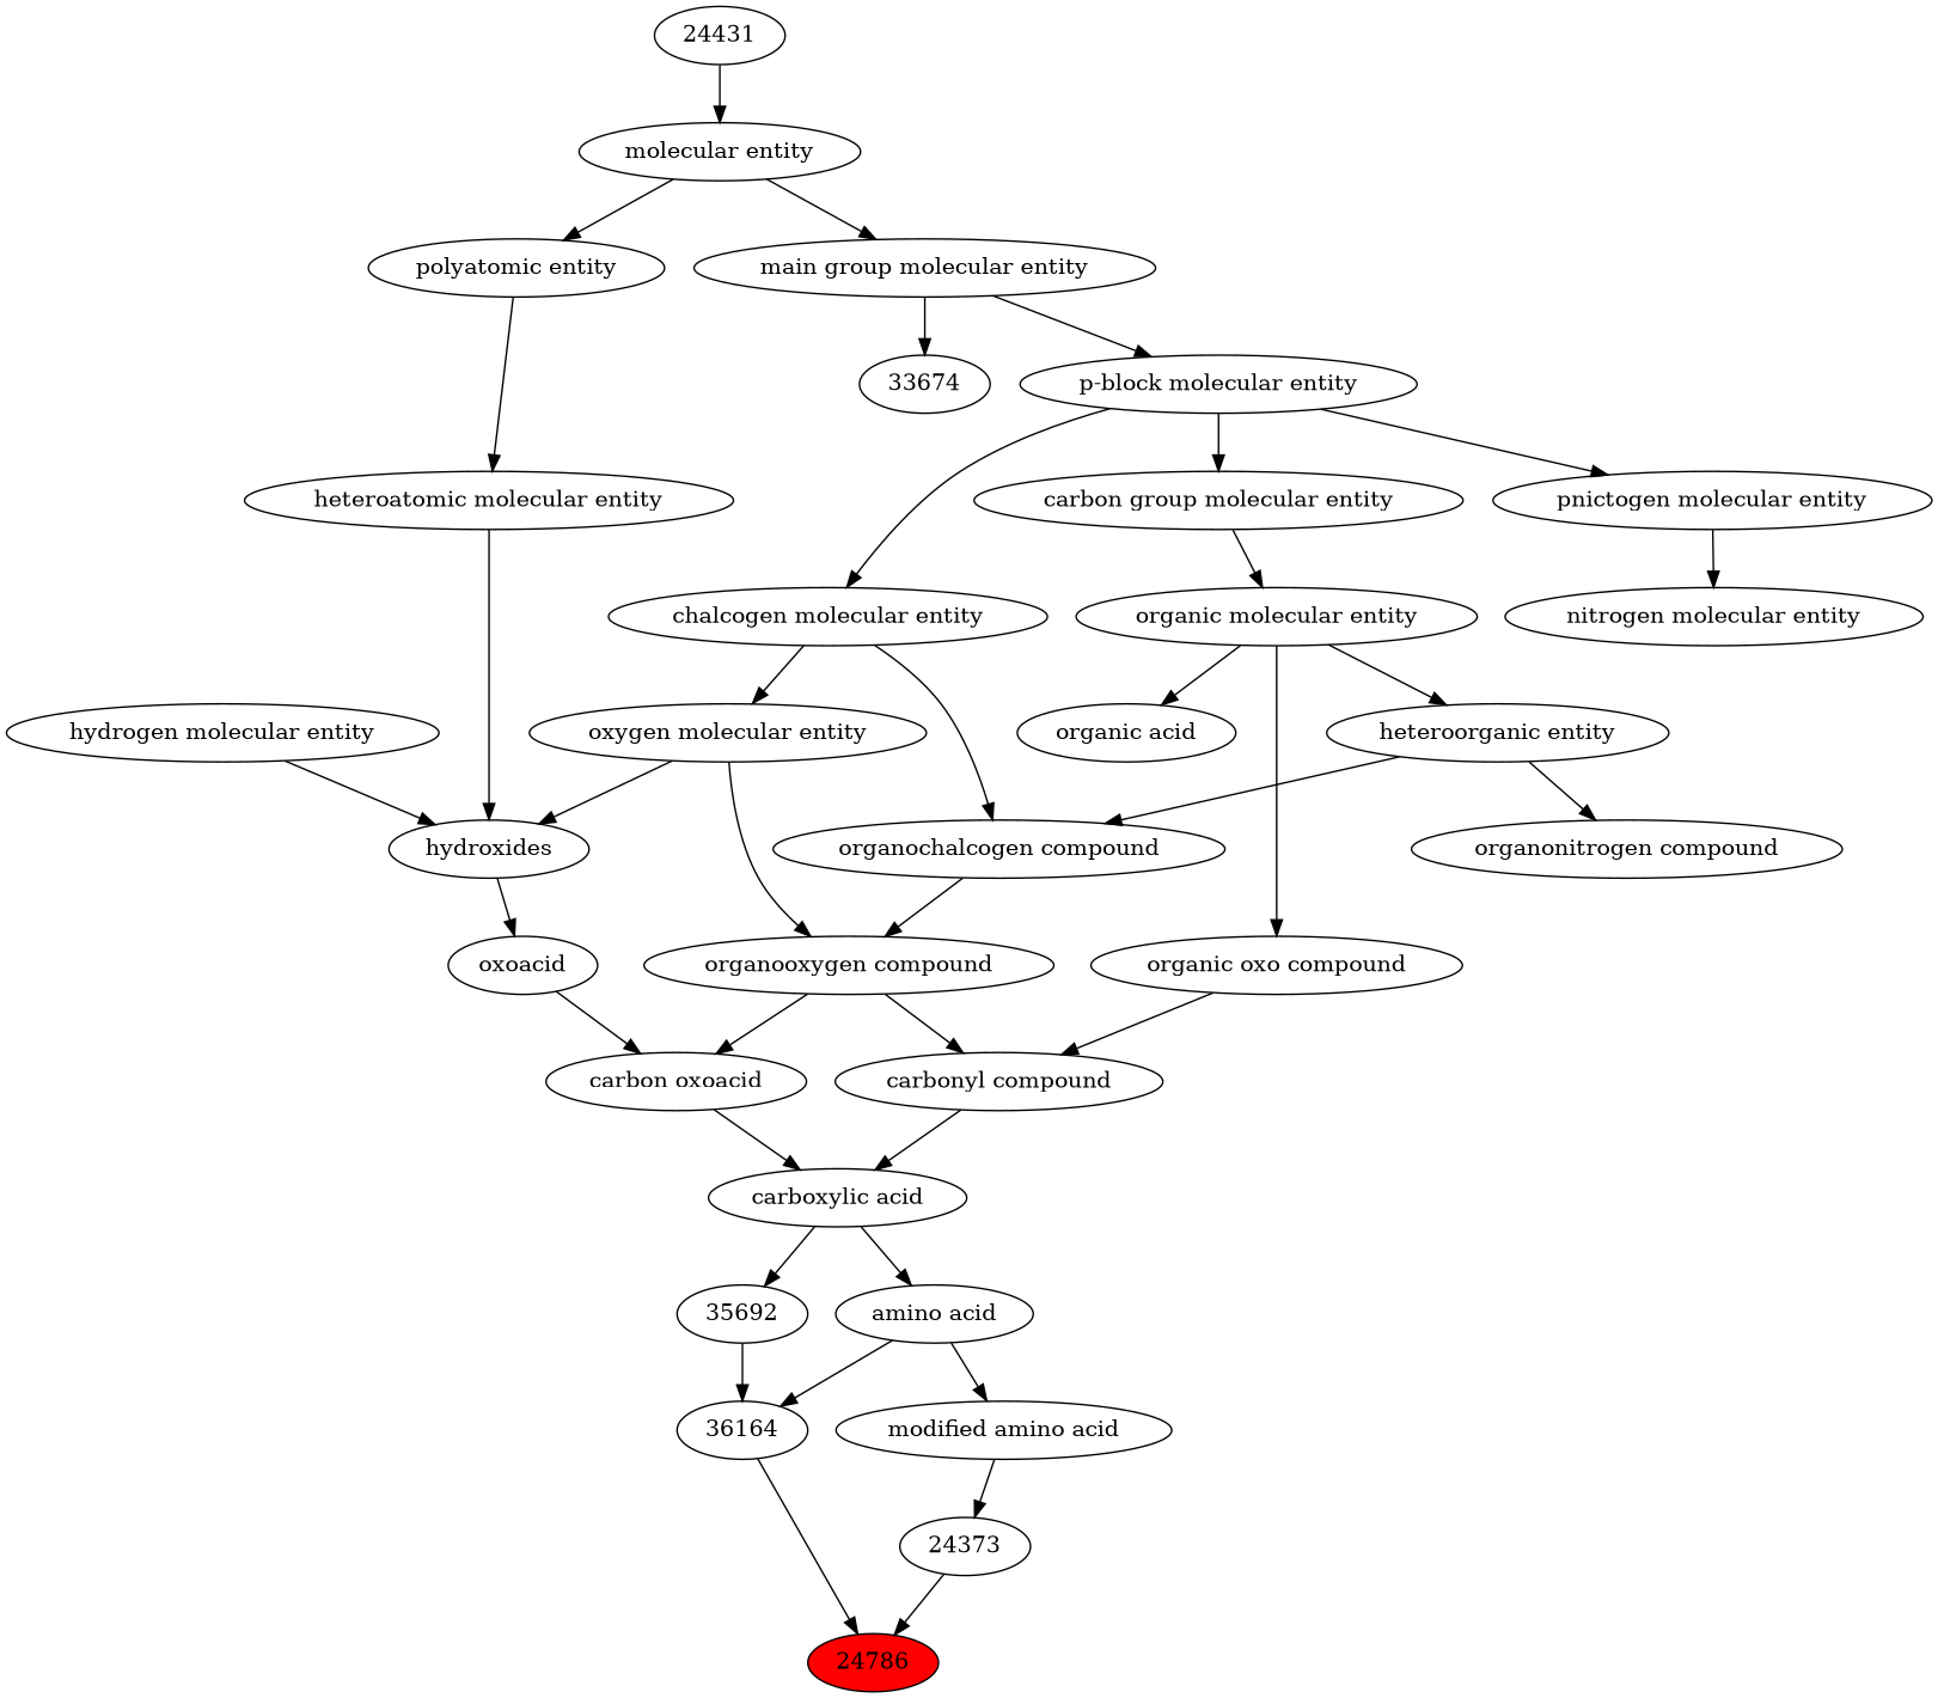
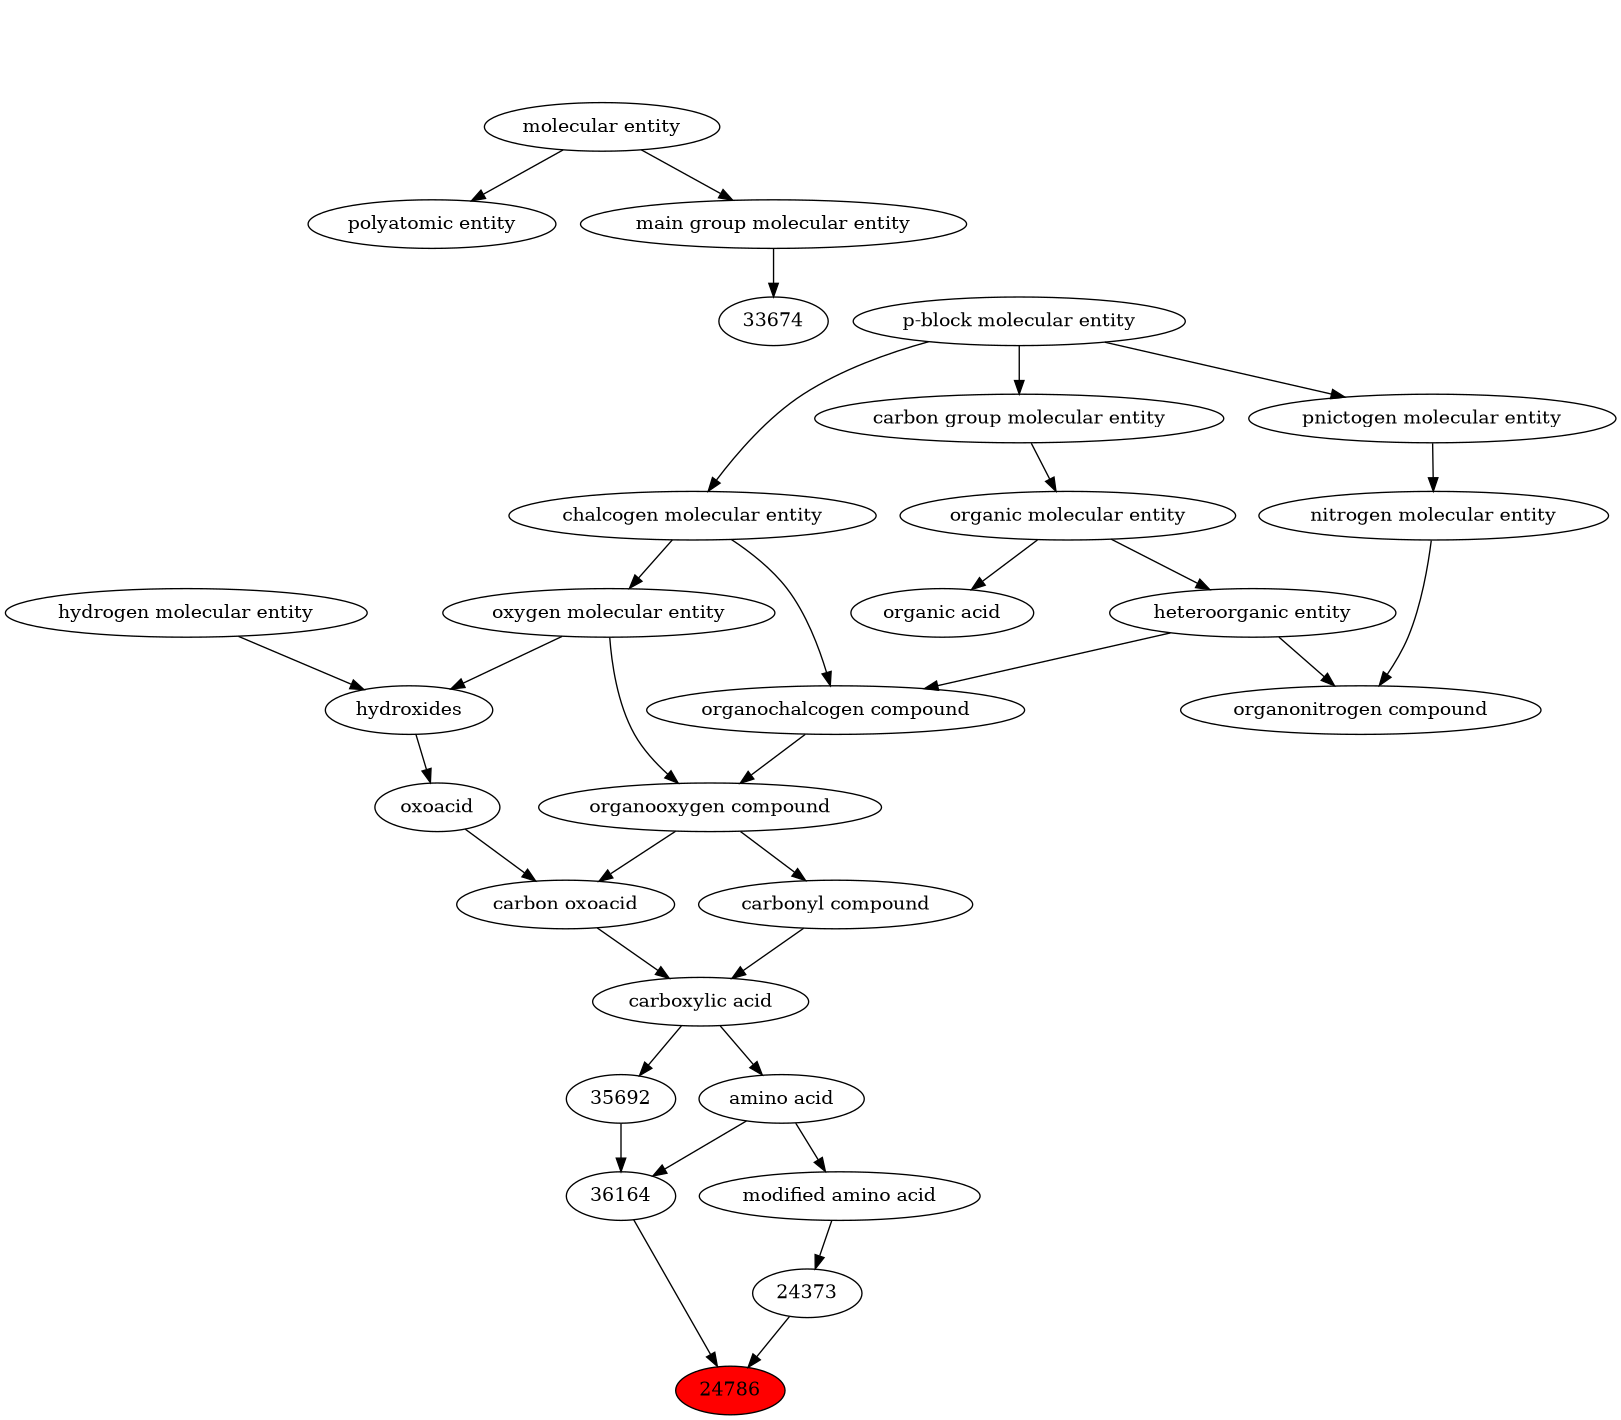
  digraph {
    n1 [fillcolor=red label=24786 style=filled]
    n2 [label=36164]
    n3 [label=24373]
    n4 [label=35692]
    n5 [label="amino acid"]
    n6 [label="modified amino acid"]
    n7 [label="carboxylic acid"]
    n8 [label="carbonyl compound"]
    n9 [label="carbon oxoacid"]
    n10 [label="organic acid"]
    n11 [label="organic molecular entity"]
-   n12 [label="organic oxo compound"]
    n13 [label="heteroorganic entity"]
    n14 [label="organonitrogen compound"]
    n15 [label="organochalcogen compound"]
    n16 [label="organooxygen compound"]
    n17 [label=oxoacid]
    n18 [label="carbon group molecular entity"]
    n19 [label="nitrogen molecular entity"]
    n20 [label="oxygen molecular entity"]
    n21 [label=hydroxides]
    n22 [label="p-block molecular entity"]
    n23 [label="pnictogen molecular entity"]
    n24 [label="chalcogen molecular entity"]
    n25 [label="hydrogen molecular entity"]
-   n26 [label="heteroatomic molecular entity"]
    n27 [label="main group molecular entity"]
    n28 [label=33674]
    n29 [label="polyatomic entity"]
    n30 [label="molecular entity"]
-   n31 [label=24431]
    n2 -> n1
    n3 -> n1
    n4 -> n2
    n5 -> n2
    n5 -> n6
    n6 -> n3
    n7 -> n4
    n7 -> n5
    n8 -> n7
    n9 -> n7
    n11 -> n10
-   n11 -> n12
    n11 -> n13
-   n12 -> n8
    n13 -> n14
    n13 -> n15
    n15 -> n16
    n16 -> n8
    n16 -> n9
    n17 -> n9
    n18 -> n11
+   n19 -> n14
    n20 -> n16
    n20 -> n21
    n21 -> n17
    n22 -> n18
    n22 -> n23
    n22 -> n24
    n23 -> n19
    n24 -> n15
    n24 -> n20
    n25 -> n21
-   n26 -> n21
-   n27 -> n22
    n27 -> n28
-   n29 -> n26
    n30 -> n27
    n30 -> n29
-   n31 -> n30
  }
